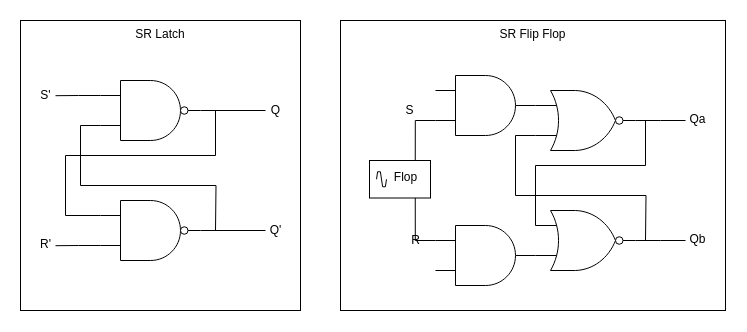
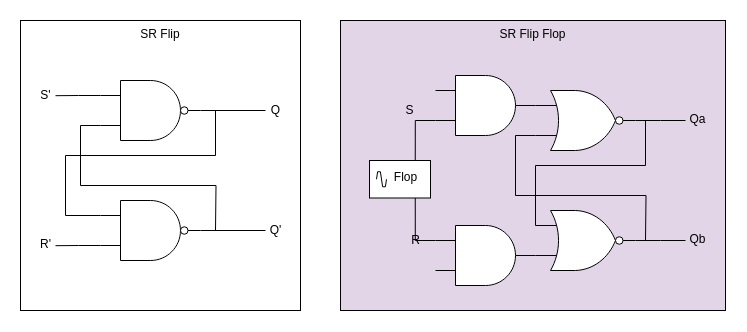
  <mxCell id="0" />
  <mxCell id="1" parent="0" />
- <mxCell id="2" value="SR Latch" style="rounded=0;whiteSpace=wrap;html=1;verticalAlign=top;" vertex="1" parent="1"><mxGeometry x="20" y="20" width="280" height="290" as="geometry" /></mxCell>
- <mxCell id="3" value="SR Flip Flop" style="rounded=0;whiteSpace=wrap;html=1;verticalAlign=top;" vertex="1" parent="1"><mxGeometry x="340" y="20" width="385" height="290" as="geometry" /></mxCell>
+ <mxCell id="2" value="SR Flip" style="rounded=0;whiteSpace=wrap;html=1;verticalAlign=top;" vertex="1" parent="1"><mxGeometry x="20" y="20" width="280" height="290" as="geometry" /></mxCell>
+ <mxCell id="3" value="SR Flip Flop" style="rounded=0;whiteSpace=wrap;html=1;verticalAlign=top;fillColor=#e1d5e7;" vertex="1" parent="1"><mxGeometry x="340" y="20" width="385" height="290" as="geometry" /></mxCell>
  <mxCell id="4" style="edgeStyle=orthogonalEdgeStyle;rounded=0;orthogonalLoop=1;jettySize=auto;html=1;exitX=0.75;exitY=0;exitDx=0;exitDy=0;entryX=0;entryY=0.75;entryDx=0;entryDy=0;entryPerimeter=0;endArrow=none;endFill=0;" edge="1" parent="1" source="6" target="25"><mxGeometry relative="1" as="geometry" /></mxCell>
  <mxCell id="5" style="edgeStyle=orthogonalEdgeStyle;rounded=0;orthogonalLoop=1;jettySize=auto;html=1;exitX=0.75;exitY=1;exitDx=0;exitDy=0;entryX=0;entryY=0.25;entryDx=0;entryDy=0;entryPerimeter=0;endArrow=none;endFill=0;" edge="1" parent="1" source="6" target="26"><mxGeometry relative="1" as="geometry" /></mxCell>
  <mxCell id="6" value="" style="rounded=0;whiteSpace=wrap;html=1;" vertex="1" parent="1"><mxGeometry x="369" y="160" width="61" height="37.5" as="geometry" /></mxCell>
  <mxCell id="7" style="edgeStyle=orthogonalEdgeStyle;rounded=0;orthogonalLoop=1;jettySize=auto;html=1;exitX=1;exitY=0.5;exitDx=0;exitDy=0;exitPerimeter=0;endArrow=none;endFill=0;" edge="1" parent="1" source="10"><mxGeometry relative="1" as="geometry"><mxPoint x="265" y="110" as="targetPoint" /></mxGeometry></mxCell>
  <mxCell id="8" style="edgeStyle=orthogonalEdgeStyle;rounded=0;orthogonalLoop=1;jettySize=auto;html=1;exitX=0;exitY=0.75;exitDx=0;exitDy=0;exitPerimeter=0;endArrow=none;endFill=0;" edge="1" parent="1" source="10"><mxGeometry relative="1" as="geometry"><mxPoint x="215" y="230" as="targetPoint" /></mxGeometry></mxCell>
  <mxCell id="9" style="edgeStyle=orthogonalEdgeStyle;rounded=0;orthogonalLoop=1;jettySize=auto;html=1;exitX=0;exitY=0.25;exitDx=0;exitDy=0;exitPerimeter=0;endArrow=none;endFill=0;" edge="1" parent="1" source="10"><mxGeometry relative="1" as="geometry"><mxPoint x="55" y="95.2" as="targetPoint" /></mxGeometry></mxCell>
  <mxCell id="10" value="" style="verticalLabelPosition=bottom;shadow=0;dashed=0;align=center;html=1;verticalAlign=top;shape=mxgraph.electrical.logic_gates.logic_gate;operation=and;negating=1;negSize=0.15;" vertex="1" parent="1"><mxGeometry x="100" y="80" width="100" height="60" as="geometry" /></mxCell>
  <mxCell id="11" style="edgeStyle=orthogonalEdgeStyle;rounded=0;orthogonalLoop=1;jettySize=auto;html=1;exitX=1;exitY=0.5;exitDx=0;exitDy=0;exitPerimeter=0;endArrow=none;endFill=0;" edge="1" parent="1" source="14"><mxGeometry relative="1" as="geometry"><mxPoint x="265" y="230" as="targetPoint" /></mxGeometry></mxCell>
  <mxCell id="12" style="edgeStyle=orthogonalEdgeStyle;rounded=0;orthogonalLoop=1;jettySize=auto;html=1;exitX=0;exitY=0.25;exitDx=0;exitDy=0;exitPerimeter=0;endArrow=none;endFill=0;" edge="1" parent="1" source="14"><mxGeometry relative="1" as="geometry"><mxPoint x="215" y="110" as="targetPoint" /><Array as="points"><mxPoint x="65" y="215" /><mxPoint x="65" y="155" /><mxPoint x="215" y="155" /><mxPoint x="215" y="110" /></Array></mxGeometry></mxCell>
  <mxCell id="13" style="edgeStyle=orthogonalEdgeStyle;rounded=0;orthogonalLoop=1;jettySize=auto;html=1;exitX=0;exitY=0.75;exitDx=0;exitDy=0;exitPerimeter=0;endArrow=none;endFill=0;" edge="1" parent="1" source="14"><mxGeometry relative="1" as="geometry"><mxPoint x="55" y="245.2" as="targetPoint" /></mxGeometry></mxCell>
  <mxCell id="14" value="" style="verticalLabelPosition=bottom;shadow=0;dashed=0;align=center;html=1;verticalAlign=top;shape=mxgraph.electrical.logic_gates.logic_gate;operation=and;negating=1;negSize=0.15;" vertex="1" parent="1"><mxGeometry x="100" y="200" width="100" height="60" as="geometry" /></mxCell>
  <mxCell id="15" value="S'" style="text;html=1;align=center;verticalAlign=middle;resizable=0;points=[];autosize=1;" vertex="1" parent="1"><mxGeometry x="30" y="85" width="30" height="20" as="geometry" /></mxCell>
  <mxCell id="16" value="R'" style="text;html=1;align=center;verticalAlign=middle;resizable=0;points=[];autosize=1;" vertex="1" parent="1"><mxGeometry x="30" y="234" width="30" height="20" as="geometry" /></mxCell>
  <mxCell id="17" value="Q" style="text;html=1;align=center;verticalAlign=middle;resizable=0;points=[];autosize=1;" vertex="1" parent="1"><mxGeometry x="265" y="100" width="20" height="20" as="geometry" /></mxCell>
  <mxCell id="18" value="Q'" style="text;html=1;align=center;verticalAlign=middle;resizable=0;points=[];autosize=1;" vertex="1" parent="1"><mxGeometry x="260" y="220" width="30" height="20" as="geometry" /></mxCell>
  <mxCell id="19" style="edgeStyle=orthogonalEdgeStyle;rounded=0;orthogonalLoop=1;jettySize=auto;html=1;exitX=1;exitY=0.5;exitDx=0;exitDy=0;exitPerimeter=0;endArrow=none;endFill=0;" edge="1" parent="1" source="21"><mxGeometry relative="1" as="geometry"><mxPoint x="685" y="120" as="targetPoint" /></mxGeometry></mxCell>
  <mxCell id="20" style="edgeStyle=orthogonalEdgeStyle;rounded=0;orthogonalLoop=1;jettySize=auto;html=1;exitX=0;exitY=0.75;exitDx=0;exitDy=0;exitPerimeter=0;endArrow=none;endFill=0;" edge="1" parent="1" source="21"><mxGeometry relative="1" as="geometry"><mxPoint x="645" y="240" as="targetPoint" /></mxGeometry></mxCell>
  <mxCell id="21" value="" style="verticalLabelPosition=bottom;shadow=0;dashed=0;align=center;html=1;verticalAlign=top;shape=mxgraph.electrical.logic_gates.logic_gate;operation=or;negating=1;negSize=0.15;" vertex="1" parent="1"><mxGeometry x="535" y="90" width="100" height="60" as="geometry" /></mxCell>
  <mxCell id="22" style="edgeStyle=orthogonalEdgeStyle;rounded=0;orthogonalLoop=1;jettySize=auto;html=1;exitX=1;exitY=0.5;exitDx=0;exitDy=0;exitPerimeter=0;endArrow=none;endFill=0;" edge="1" parent="1" source="24"><mxGeometry relative="1" as="geometry"><mxPoint x="685" y="240" as="targetPoint" /></mxGeometry></mxCell>
  <mxCell id="23" style="edgeStyle=orthogonalEdgeStyle;rounded=0;orthogonalLoop=1;jettySize=auto;html=1;exitX=0;exitY=0.25;exitDx=0;exitDy=0;exitPerimeter=0;endArrow=none;endFill=0;" edge="1" parent="1" source="24"><mxGeometry relative="1" as="geometry"><mxPoint x="645" y="120" as="targetPoint" /><Array as="points"><mxPoint x="535" y="165" /><mxPoint x="645" y="165" /></Array></mxGeometry></mxCell>
  <mxCell id="24" value="" style="verticalLabelPosition=bottom;shadow=0;dashed=0;align=center;html=1;verticalAlign=top;shape=mxgraph.electrical.logic_gates.logic_gate;operation=or;negating=1;negSize=0.15;" vertex="1" parent="1"><mxGeometry x="535" y="210" width="100" height="60" as="geometry" /></mxCell>
  <mxCell id="25" value="" style="verticalLabelPosition=bottom;shadow=0;dashed=0;align=center;html=1;verticalAlign=top;shape=mxgraph.electrical.logic_gates.logic_gate;operation=and;" vertex="1" parent="1"><mxGeometry x="435" y="75" width="100" height="60" as="geometry" /></mxCell>
  <mxCell id="26" value="" style="verticalLabelPosition=bottom;shadow=0;dashed=0;align=center;html=1;verticalAlign=top;shape=mxgraph.electrical.logic_gates.logic_gate;operation=and;" vertex="1" parent="1"><mxGeometry x="435" y="225" width="100" height="60" as="geometry" /></mxCell>
  <mxCell id="27" value="" style="pointerEvents=1;verticalLabelPosition=bottom;shadow=0;dashed=0;align=center;html=1;verticalAlign=top;shape=mxgraph.electrical.waveforms.slow_square_wave;" vertex="1" parent="1"><mxGeometry x="376" y="171.25" width="10" height="15" as="geometry" /></mxCell>
  <mxCell id="28" value="Flop" style="text;html=1;align=center;verticalAlign=middle;resizable=0;points=[];autosize=1;" vertex="1" parent="1"><mxGeometry x="380" y="167.25" width="50" height="20" as="geometry" /></mxCell>
  <mxCell id="29" value="S" style="text;html=1;align=center;verticalAlign=middle;resizable=0;points=[];autosize=1;" vertex="1" parent="1"><mxGeometry x="399" y="100" width="20" height="20" as="geometry" /></mxCell>
  <mxCell id="30" value="R" style="text;html=1;align=center;verticalAlign=middle;resizable=0;points=[];autosize=1;" vertex="1" parent="1"><mxGeometry x="405" y="230" width="20" height="20" as="geometry" /></mxCell>
  <mxCell id="31" value="Qa" style="text;html=1;align=center;verticalAlign=middle;resizable=0;points=[];autosize=1;" vertex="1" parent="1"><mxGeometry x="682" y="109" width="30" height="20" as="geometry" /></mxCell>
  <mxCell id="32" value="Qb" style="text;html=1;align=center;verticalAlign=middle;resizable=0;points=[];autosize=1;" vertex="1" parent="1"><mxGeometry x="682" y="229" width="30" height="20" as="geometry" /></mxCell>
